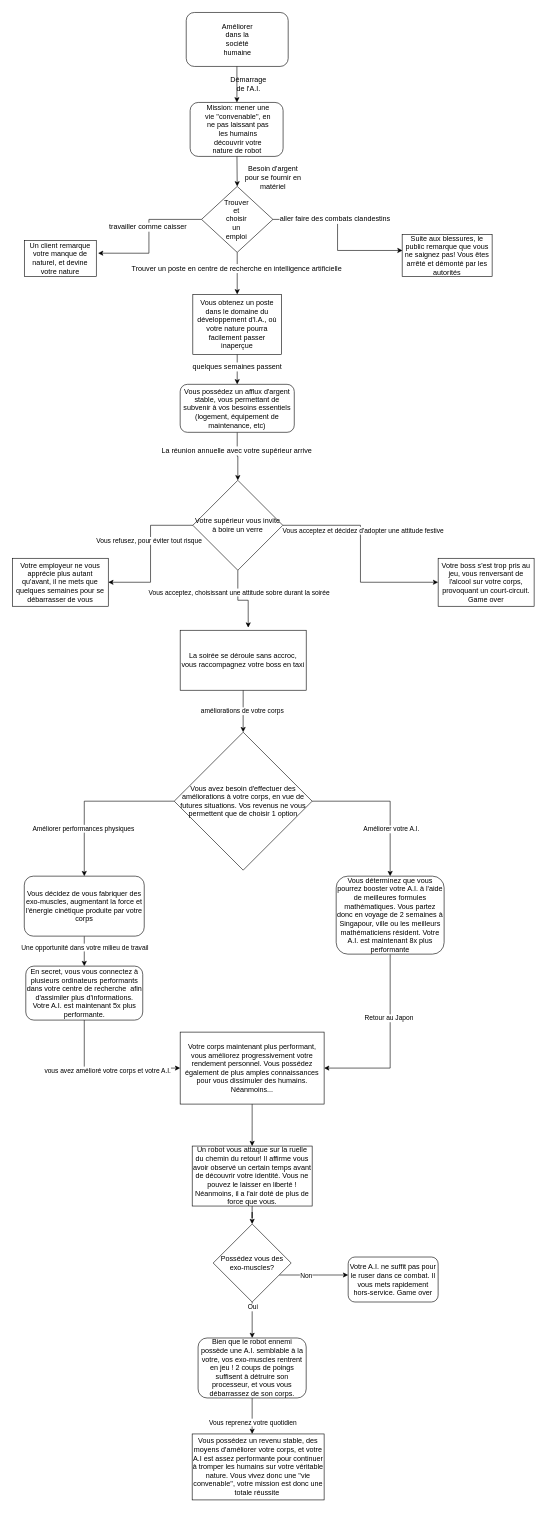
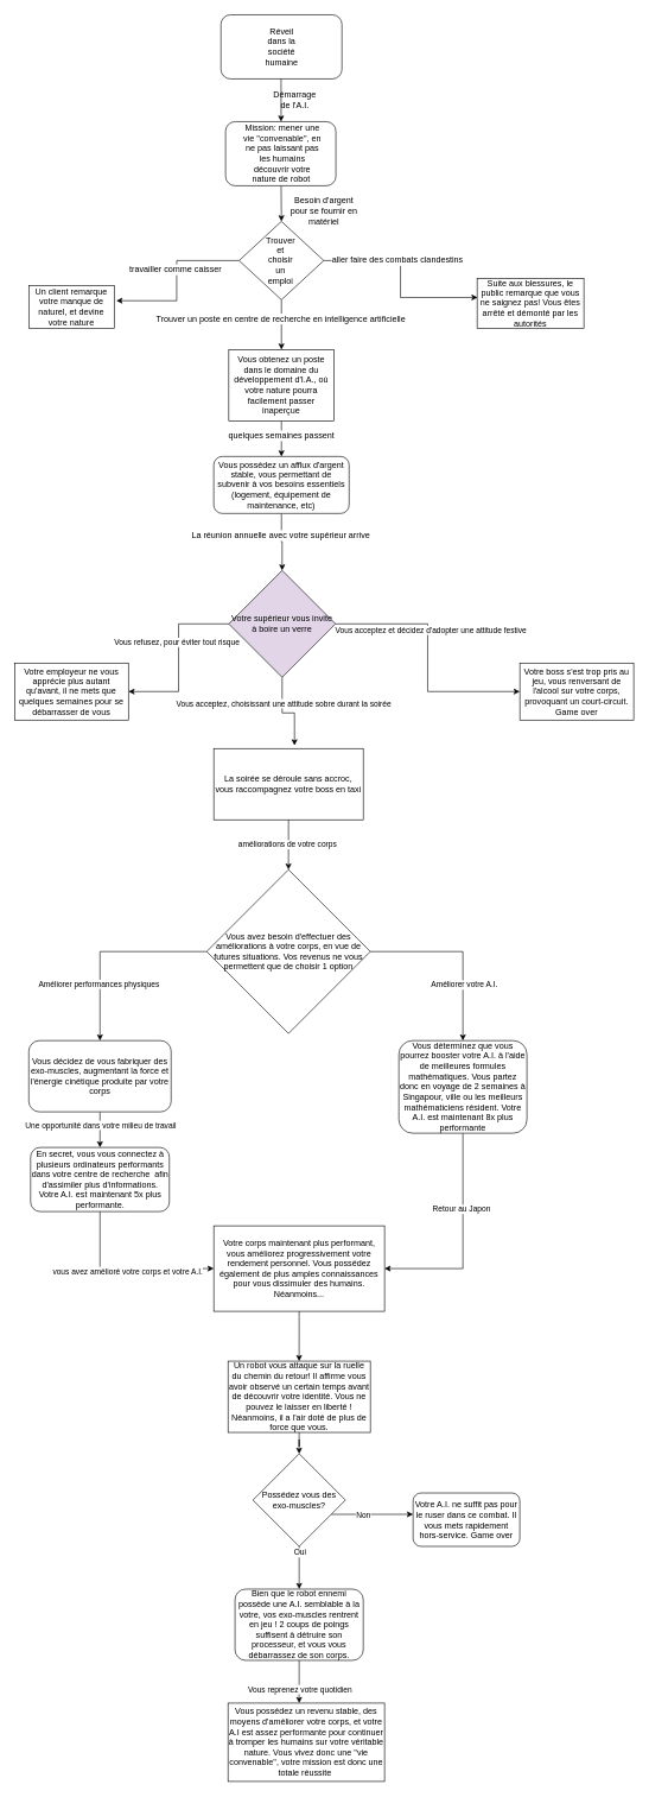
  <mxCell id="0" />
  <mxCell id="1" parent="0" />
  <mxCell id="2" value="" style="rounded=1;whiteSpace=wrap;html=1;rotation=-180;fontSize=12;" parent="1" vertex="1"><mxGeometry x="310" y="20" width="170" height="90" as="geometry" /></mxCell>
- <mxCell id="3" value="Améliorer dans la société humaine" style="text;html=1;strokeColor=none;fillColor=none;align=center;verticalAlign=middle;whiteSpace=wrap;rounded=0;fontSize=12;" parent="1" vertex="1"><mxGeometry x="367.5" y="47.5" width="55" height="35" as="geometry" /></mxCell>
+ <mxCell id="3" value="Réveil dans la société humaine" style="text;html=1;strokeColor=none;fillColor=none;align=center;verticalAlign=middle;whiteSpace=wrap;rounded=0;fontSize=12;" parent="1" vertex="1"><mxGeometry x="367.5" y="47.5" width="55" height="35" as="geometry" /></mxCell>
  <mxCell id="4" value="" style="endArrow=classic;html=1;fontSize=12;" parent="1" edge="1"><mxGeometry width="50" height="50" relative="1" as="geometry"><mxPoint x="394.5" y="110" as="sourcePoint" /><mxPoint x="394.5" y="170" as="targetPoint" /></mxGeometry></mxCell>
  <mxCell id="5" value="" style="rounded=1;whiteSpace=wrap;html=1;fontSize=12;" parent="1" vertex="1"><mxGeometry x="316.5" y="170" width="155" height="90" as="geometry" /></mxCell>
  <mxCell id="6" value="Mission: mener une vie ''convenable'', en ne pas laissant pas les humains découvrir votre nature de robot&amp;nbsp;" style="text;html=1;strokeColor=none;fillColor=none;align=center;verticalAlign=middle;whiteSpace=wrap;rounded=0;fontSize=12;" parent="1" vertex="1"><mxGeometry x="339" y="207.5" width="115" height="15" as="geometry" /></mxCell>
  <mxCell id="7" value="Démarrage de l'A.I." style="text;html=1;strokeColor=none;fillColor=none;align=center;verticalAlign=middle;whiteSpace=wrap;rounded=0;fontSize=12;" parent="1" vertex="1"><mxGeometry x="394" y="130" width="40" height="20" as="geometry" /></mxCell>
  <mxCell id="8" value="" style="endArrow=classic;html=1;entryX=0.5;entryY=0;entryDx=0;entryDy=0;fontSize=12;" parent="1" target="16" edge="1"><mxGeometry width="50" height="50" relative="1" as="geometry"><mxPoint x="394.58" y="260" as="sourcePoint" /><mxPoint x="394.258" y="310" as="targetPoint" /></mxGeometry></mxCell>
  <mxCell id="9" value="Besoin d'argent pour se fournir en matériel" style="text;html=1;strokeColor=none;fillColor=none;align=center;verticalAlign=middle;whiteSpace=wrap;rounded=0;fontSize=12;" parent="1" vertex="1"><mxGeometry x="400" y="290" width="110" height="10" as="geometry" /></mxCell>
  <mxCell id="10" style="edgeStyle=orthogonalEdgeStyle;rounded=0;orthogonalLoop=1;jettySize=auto;html=1;exitX=0;exitY=0.5;exitDx=0;exitDy=0;entryX=1.025;entryY=0.356;entryDx=0;entryDy=0;entryPerimeter=0;fontSize=12;" parent="1" source="16" target="18" edge="1"><mxGeometry relative="1" as="geometry" /></mxCell>
  <mxCell id="11" value="travailler comme caisser" style="edgeLabel;html=1;align=center;verticalAlign=middle;resizable=0;points=[];fontSize=12;" parent="10" vertex="1" connectable="0"><mxGeometry x="-0.124" y="-2" relative="1" as="geometry"><mxPoint as="offset" /></mxGeometry></mxCell>
  <mxCell id="12" style="edgeStyle=orthogonalEdgeStyle;rounded=0;orthogonalLoop=1;jettySize=auto;html=1;exitX=1;exitY=0.5;exitDx=0;exitDy=0;entryX=0.004;entryY=0.383;entryDx=0;entryDy=0;entryPerimeter=0;fontSize=12;" parent="1" source="16" target="19" edge="1"><mxGeometry relative="1" as="geometry" /></mxCell>
  <mxCell id="13" value="aller faire des combats clandestins" style="edgeLabel;html=1;align=center;verticalAlign=middle;resizable=0;points=[];fontSize=12;" parent="12" vertex="1" connectable="0"><mxGeometry x="-0.229" y="1" relative="1" as="geometry"><mxPoint as="offset" /></mxGeometry></mxCell>
  <mxCell id="14" style="edgeStyle=orthogonalEdgeStyle;rounded=0;orthogonalLoop=1;jettySize=auto;html=1;exitX=0.5;exitY=1;exitDx=0;exitDy=0;entryX=0.5;entryY=0;entryDx=0;entryDy=0;fontSize=12;" parent="1" source="16" target="22" edge="1"><mxGeometry relative="1" as="geometry" /></mxCell>
  <mxCell id="15" value="Trouver un poste en centre de recherche en intelligence artificielle" style="edgeLabel;html=1;align=center;verticalAlign=middle;resizable=0;points=[];fontSize=12;" parent="14" vertex="1" connectable="0"><mxGeometry x="-0.271" y="-2" relative="1" as="geometry"><mxPoint as="offset" /></mxGeometry></mxCell>
  <mxCell id="16" value="" style="rhombus;whiteSpace=wrap;html=1;fontSize=12;" parent="1" vertex="1"><mxGeometry x="335.5" y="310" width="119" height="110" as="geometry" /></mxCell>
  <mxCell id="17" value="Trouver et choisir un emploi" style="text;html=1;strokeColor=none;fillColor=none;align=center;verticalAlign=middle;whiteSpace=wrap;rounded=0;fontSize=12;" parent="1" vertex="1"><mxGeometry x="374" y="355" width="40" height="20" as="geometry" /></mxCell>
  <mxCell id="18" value="Un client remarque votre manque de naturel, et devine votre nature" style="rounded=1;whiteSpace=wrap;html=1;arcSize=0;fontSize=12;" parent="1" vertex="1"><mxGeometry x="40" y="400" width="120" height="60" as="geometry" /></mxCell>
  <mxCell id="19" value="Suite aux blessures, le public remarque que vous ne saignez pas! Vous êtes arrêté et démonté par les autorités" style="rounded=0;whiteSpace=wrap;html=1;fontSize=12;" parent="1" vertex="1"><mxGeometry x="670" y="390" width="150" height="70" as="geometry" /></mxCell>
  <mxCell id="20" style="edgeStyle=orthogonalEdgeStyle;rounded=0;orthogonalLoop=1;jettySize=auto;html=1;fontSize=12;" parent="1" source="22" target="25" edge="1"><mxGeometry relative="1" as="geometry" /></mxCell>
  <mxCell id="21" value="quelques semaines passent" style="edgeLabel;html=1;align=center;verticalAlign=middle;resizable=0;points=[];fontSize=12;" parent="20" vertex="1" connectable="0"><mxGeometry x="-0.201" y="-1" relative="1" as="geometry"><mxPoint as="offset" /></mxGeometry></mxCell>
  <mxCell id="22" value="Vous obtenez un poste dans le domaine du développement d'I.A., où votre nature pourra facilement passer inaperçue" style="rounded=0;whiteSpace=wrap;html=1;fontSize=12;" parent="1" vertex="1"><mxGeometry x="321" y="490" width="148" height="100" as="geometry" /></mxCell>
  <mxCell id="23" style="edgeStyle=orthogonalEdgeStyle;rounded=0;orthogonalLoop=1;jettySize=auto;html=1;entryX=0.5;entryY=0;entryDx=0;entryDy=0;fontSize=12;" parent="1" source="25" target="32" edge="1"><mxGeometry relative="1" as="geometry" /></mxCell>
  <mxCell id="24" value="La réunion annuelle avec votre supérieur arrive" style="edgeLabel;html=1;align=center;verticalAlign=middle;resizable=0;points=[];fontSize=12;" parent="23" vertex="1" connectable="0"><mxGeometry x="-0.267" y="-2" relative="1" as="geometry"><mxPoint as="offset" /></mxGeometry></mxCell>
  <mxCell id="25" value="Vous possédez un afflux d'argent stable, vous permettant de subvenir à vos besoins essentiels (logement, équipement de maintenance, etc)" style="rounded=1;whiteSpace=wrap;html=1;fontSize=12;" parent="1" vertex="1"><mxGeometry x="299.88" y="640" width="190.25" height="80" as="geometry" /></mxCell>
  <mxCell id="26" style="edgeStyle=orthogonalEdgeStyle;rounded=0;orthogonalLoop=1;jettySize=auto;html=1;exitX=0;exitY=0.5;exitDx=0;exitDy=0;" parent="1" source="32" target="33" edge="1"><mxGeometry relative="1" as="geometry"><mxPoint x="190" y="920" as="targetPoint" /></mxGeometry></mxCell>
  <mxCell id="27" value="Vous refusez, pour éviter tout risque" style="edgeLabel;html=1;align=center;verticalAlign=middle;resizable=0;points=[];" parent="26" vertex="1" connectable="0"><mxGeometry x="-0.185" y="-3" relative="1" as="geometry"><mxPoint as="offset" /></mxGeometry></mxCell>
  <mxCell id="28" style="edgeStyle=orthogonalEdgeStyle;rounded=0;orthogonalLoop=1;jettySize=auto;html=1;exitX=1;exitY=0.5;exitDx=0;exitDy=0;" parent="1" source="32" target="34" edge="1"><mxGeometry relative="1" as="geometry"><mxPoint x="650" y="920" as="targetPoint" /></mxGeometry></mxCell>
  <mxCell id="29" value="Vous acceptez et décidez d'adopter une attitude festive" style="edgeLabel;html=1;align=center;verticalAlign=middle;resizable=0;points=[];" parent="28" vertex="1" connectable="0"><mxGeometry x="-0.218" y="4" relative="1" as="geometry"><mxPoint as="offset" /></mxGeometry></mxCell>
  <mxCell id="30" style="edgeStyle=orthogonalEdgeStyle;rounded=0;orthogonalLoop=1;jettySize=auto;html=1;exitX=0.5;exitY=1;exitDx=0;exitDy=0;entryX=0.54;entryY=-0.044;entryDx=0;entryDy=0;entryPerimeter=0;" parent="1" source="32" target="36" edge="1"><mxGeometry relative="1" as="geometry" /></mxCell>
  <mxCell id="31" value="Vous acceptez, choisissant une attitude sobre durant la soirée" style="edgeLabel;html=1;align=center;verticalAlign=middle;resizable=0;points=[];" parent="30" vertex="1" connectable="0"><mxGeometry x="-0.362" y="1" relative="1" as="geometry"><mxPoint as="offset" /></mxGeometry></mxCell>
- <mxCell id="32" value="Votre supérieur vous invite à boire un verre" style="rhombus;whiteSpace=wrap;html=1;fontSize=12;" parent="1" vertex="1"><mxGeometry x="321" y="800" width="150" height="150" as="geometry" /></mxCell>
+ <mxCell id="32" value="Votre supérieur vous invite à boire un verre" style="rhombus;whiteSpace=wrap;html=1;fontSize=12;fillColor=#e1d5e7;" parent="1" vertex="1"><mxGeometry x="321" y="800" width="150" height="150" as="geometry" /></mxCell>
  <mxCell id="33" value="Votre employeur ne vous apprécie plus autant qu'avant, il ne mets que quelques semaines pour se débarrasser de vous" style="rounded=0;whiteSpace=wrap;html=1;" parent="1" vertex="1"><mxGeometry x="20" y="930" width="160" height="80" as="geometry" /></mxCell>
  <mxCell id="34" value="Votre boss s'est trop pris au jeu, vous renversant de l'alcool sur votre corps, provoquant un court-circuit. Game over" style="rounded=0;whiteSpace=wrap;html=1;" parent="1" vertex="1"><mxGeometry x="730" y="930" width="160" height="80" as="geometry" /></mxCell>
  <mxCell id="35" value="améliorations de votre corps&amp;nbsp;" style="edgeStyle=orthogonalEdgeStyle;rounded=0;orthogonalLoop=1;jettySize=auto;html=1;exitX=0.5;exitY=1;exitDx=0;exitDy=0;" parent="1" source="36" edge="1"><mxGeometry relative="1" as="geometry"><mxPoint x="404.9" y="1220" as="targetPoint" /><Array as="points"><mxPoint x="405" y="1180" /><mxPoint x="405" y="1180" /></Array></mxGeometry></mxCell>
  <mxCell id="36" value="La soirée se déroule sans accroc, vous raccompagnez votre boss en taxi" style="rounded=0;whiteSpace=wrap;html=1;" parent="1" vertex="1"><mxGeometry x="299.88" y="1050" width="210.12" height="100" as="geometry" /></mxCell>
  <mxCell id="37" style="edgeStyle=orthogonalEdgeStyle;rounded=0;orthogonalLoop=1;jettySize=auto;html=1;" parent="1" source="41" target="44" edge="1"><mxGeometry relative="1" as="geometry"><mxPoint x="110" y="1480" as="targetPoint" /></mxGeometry></mxCell>
  <mxCell id="38" value="Améliorer performances physiques&amp;nbsp;" style="edgeLabel;html=1;align=center;verticalAlign=middle;resizable=0;points=[];" parent="37" vertex="1" connectable="0"><mxGeometry x="0.418" y="-1" relative="1" as="geometry"><mxPoint as="offset" /></mxGeometry></mxCell>
  <mxCell id="39" style="edgeStyle=orthogonalEdgeStyle;rounded=0;orthogonalLoop=1;jettySize=auto;html=1;" parent="1" source="41" target="47" edge="1"><mxGeometry relative="1" as="geometry"><mxPoint x="680" y="1460" as="targetPoint" /></mxGeometry></mxCell>
  <mxCell id="40" value="Améliorer votre A.I." style="edgeLabel;html=1;align=center;verticalAlign=middle;resizable=0;points=[];" parent="39" vertex="1" connectable="0"><mxGeometry x="0.388" y="1" relative="1" as="geometry"><mxPoint as="offset" /></mxGeometry></mxCell>
  <mxCell id="41" value="Vous avez besoin d'effectuer des améliorations à votre corps, en vue de futures situations. Vos revenus ne vous permettent que de choisir 1 option" style="rhombus;whiteSpace=wrap;html=1;" parent="1" vertex="1"><mxGeometry x="289.94" y="1220" width="230" height="230" as="geometry" /></mxCell>
  <mxCell id="42" style="edgeStyle=orthogonalEdgeStyle;rounded=0;orthogonalLoop=1;jettySize=auto;html=1;exitX=0.5;exitY=1;exitDx=0;exitDy=0;" parent="1" source="44" target="50" edge="1"><mxGeometry relative="1" as="geometry"><mxPoint x="140" y="1620" as="targetPoint" /></mxGeometry></mxCell>
  <mxCell id="43" value="Une opportunité dans votre milieu de travail" style="edgeLabel;html=1;align=center;verticalAlign=middle;resizable=0;points=[];" parent="42" vertex="1" connectable="0"><mxGeometry x="-0.263" relative="1" as="geometry"><mxPoint as="offset" /></mxGeometry></mxCell>
  <mxCell id="44" value="Vous décidez de vous fabriquer des exo-muscles, augmentant la force et l'énergie cinétique produite par votre corps" style="rounded=1;whiteSpace=wrap;html=1;" parent="1" vertex="1"><mxGeometry x="40" y="1460" width="200" height="100" as="geometry" /></mxCell>
  <mxCell id="45" style="edgeStyle=orthogonalEdgeStyle;rounded=0;orthogonalLoop=1;jettySize=auto;html=1;exitX=0.5;exitY=1;exitDx=0;exitDy=0;entryX=1;entryY=0.5;entryDx=0;entryDy=0;" parent="1" source="47" target="52" edge="1"><mxGeometry relative="1" as="geometry" /></mxCell>
  <mxCell id="46" value="Retour au Japon" style="edgeLabel;html=1;align=center;verticalAlign=middle;resizable=0;points=[];" parent="45" vertex="1" connectable="0"><mxGeometry x="-0.291" y="-3" relative="1" as="geometry"><mxPoint as="offset" /></mxGeometry></mxCell>
  <mxCell id="47" value="Vous déterminez que vous pourrez booster votre A.I. à l'aide de meilleures formules mathématiques. Vous partez donc en voyage de 2 semaines à Singapour, ville ou les meilleurs mathématiciens résident. Votre A.I. est maintenant 8x plus performante" style="rounded=1;whiteSpace=wrap;html=1;" parent="1" vertex="1"><mxGeometry x="560" y="1460" width="180" height="130" as="geometry" /></mxCell>
  <mxCell id="48" style="edgeStyle=orthogonalEdgeStyle;rounded=0;orthogonalLoop=1;jettySize=auto;html=1;exitX=0.5;exitY=1;exitDx=0;exitDy=0;entryX=0;entryY=0.5;entryDx=0;entryDy=0;" parent="1" source="50" target="52" edge="1"><mxGeometry relative="1" as="geometry" /></mxCell>
  <mxCell id="49" value="vous avez amélioré votre corps et votre A.I." style="edgeLabel;html=1;align=center;verticalAlign=middle;resizable=0;points=[];" parent="48" vertex="1" connectable="0"><mxGeometry x="-0.018" y="-3" relative="1" as="geometry"><mxPoint as="offset" /></mxGeometry></mxCell>
  <mxCell id="50" value="&lt;span&gt;En secret, vous vous connectez à plusieurs ordinateurs performants dans votre centre de recherche&amp;nbsp; afin d'assimiler plus d'informations. Votre A.I. est maintenant 5x plus performante.&lt;/span&gt;" style="rounded=1;whiteSpace=wrap;html=1;" parent="1" vertex="1"><mxGeometry x="42.5" y="1610" width="195" height="90" as="geometry" /></mxCell>
  <mxCell id="51" style="edgeStyle=orthogonalEdgeStyle;rounded=0;orthogonalLoop=1;jettySize=auto;html=1;" parent="1" source="52" edge="1"><mxGeometry relative="1" as="geometry"><mxPoint x="419.88" y="1910" as="targetPoint" /></mxGeometry></mxCell>
  <mxCell id="52" value="Votre corps maintenant plus performant, vous améliorez progressivement votre rendement personnel. Vous possédez également de plus amples connaissances pour vous dissimuler des humains. Néanmoins..." style="rounded=0;whiteSpace=wrap;html=1;" parent="1" vertex="1"><mxGeometry x="299.88" y="1720" width="240" height="120" as="geometry" /></mxCell>
  <mxCell id="53" style="edgeStyle=orthogonalEdgeStyle;rounded=0;orthogonalLoop=1;jettySize=auto;html=1;" parent="1" source="54" target="59" edge="1"><mxGeometry relative="1" as="geometry"><mxPoint x="419.94" y="2070" as="targetPoint" /></mxGeometry></mxCell>
  <mxCell id="54" value="Un robot vous attaque sur la ruelle du chemin du retour! Il affirme vous avoir observé un certain temps avant de découvrir votre identité. Vous ne pouvez le laisser en liberté ! Néanmoins, il a l'air doté de plus de force que vous." style="rounded=0;whiteSpace=wrap;html=1;" parent="1" vertex="1"><mxGeometry x="319.94" y="1910" width="200" height="100" as="geometry" /></mxCell>
  <mxCell id="55" style="edgeStyle=orthogonalEdgeStyle;rounded=0;orthogonalLoop=1;jettySize=auto;html=1;" parent="1" source="59" edge="1"><mxGeometry relative="1" as="geometry"><mxPoint x="580" y="2125" as="targetPoint" /><Array as="points"><mxPoint x="530" y="2125" /><mxPoint x="530" y="2125" /></Array></mxGeometry></mxCell>
  <mxCell id="56" value="Non" style="edgeLabel;html=1;align=center;verticalAlign=middle;resizable=0;points=[];" parent="55" vertex="1" connectable="0"><mxGeometry x="-0.22" relative="1" as="geometry"><mxPoint as="offset" /></mxGeometry></mxCell>
  <mxCell id="57" style="edgeStyle=orthogonalEdgeStyle;rounded=0;orthogonalLoop=1;jettySize=auto;html=1;exitX=0.5;exitY=1;exitDx=0;exitDy=0;" parent="1" source="59" target="63" edge="1"><mxGeometry relative="1" as="geometry"><mxPoint x="420.333" y="2250" as="targetPoint" /></mxGeometry></mxCell>
  <mxCell id="58" value="Oui" style="edgeLabel;html=1;align=center;verticalAlign=middle;resizable=0;points=[];" parent="57" vertex="1" connectable="0"><mxGeometry x="-0.72" y="1" relative="1" as="geometry"><mxPoint as="offset" /></mxGeometry></mxCell>
  <mxCell id="59" value="Possédez vous des exo-muscles?" style="rhombus;whiteSpace=wrap;html=1;" parent="1" vertex="1"><mxGeometry x="354.94" y="2040" width="130" height="130" as="geometry" /></mxCell>
  <mxCell id="60" value="Votre A.I. ne suffit pas pour le ruser dans ce combat. Il vous mets rapidement hors-service. Game over" style="rounded=1;whiteSpace=wrap;html=1;" parent="1" vertex="1"><mxGeometry x="580" y="2095" width="150" height="75" as="geometry" /></mxCell>
  <mxCell id="61" style="edgeStyle=orthogonalEdgeStyle;rounded=0;orthogonalLoop=1;jettySize=auto;html=1;" parent="1" source="63" target="64" edge="1"><mxGeometry relative="1" as="geometry"><mxPoint x="419.885" y="2390" as="targetPoint" /><Array as="points"><mxPoint x="420" y="2370" /><mxPoint x="420" y="2370" /></Array></mxGeometry></mxCell>
  <mxCell id="62" value="Vous reprenez votre quotidien" style="edgeLabel;html=1;align=center;verticalAlign=middle;resizable=0;points=[];" parent="61" vertex="1" connectable="0"><mxGeometry x="0.32" y="1" relative="1" as="geometry"><mxPoint as="offset" /></mxGeometry></mxCell>
  <mxCell id="63" value="Bien que le robot ennemi possède une A.I. semblable à la votre, vos exo-muscles rentrent en jeu ! 2 coups de poings suffisent à détruire son processeur, et vous vous débarrassez de son corps." style="rounded=1;whiteSpace=wrap;html=1;" parent="1" vertex="1"><mxGeometry x="329.77" y="2230" width="180.23" height="100" as="geometry" /></mxCell>
  <mxCell id="64" value="Vous possédez un revenu stable, des moyens d'améliorer votre corps, et votre A.I est assez performante pour continuer à tromper les humains sur votre véritable nature. Vous vivez donc une ''vie convenable'', votre mission est donc une totale réussite&amp;nbsp;" style="rounded=0;whiteSpace=wrap;html=1;" parent="1" vertex="1"><mxGeometry x="319.89" y="2390" width="219.99" height="110" as="geometry" /></mxCell>
